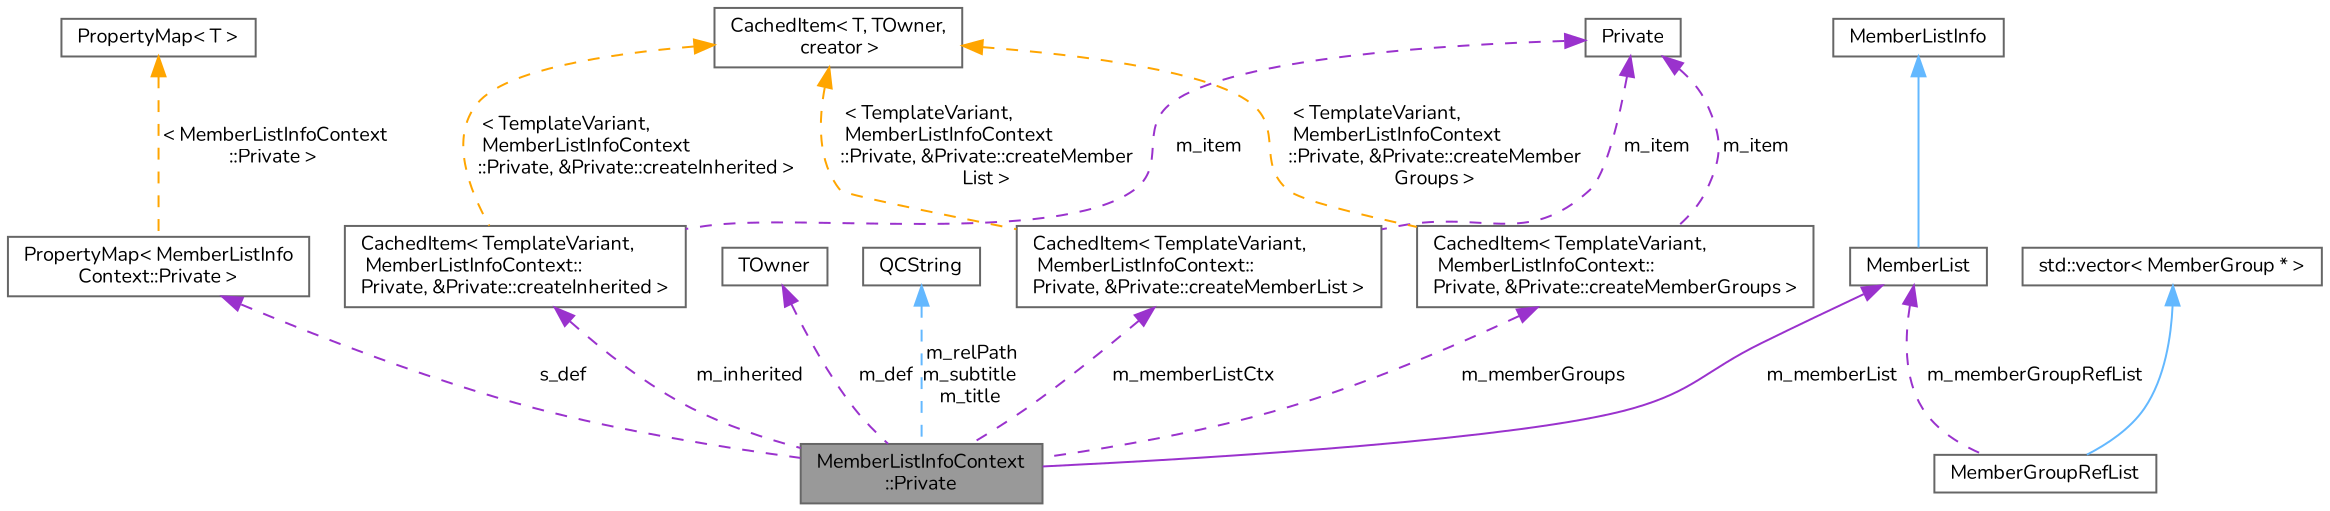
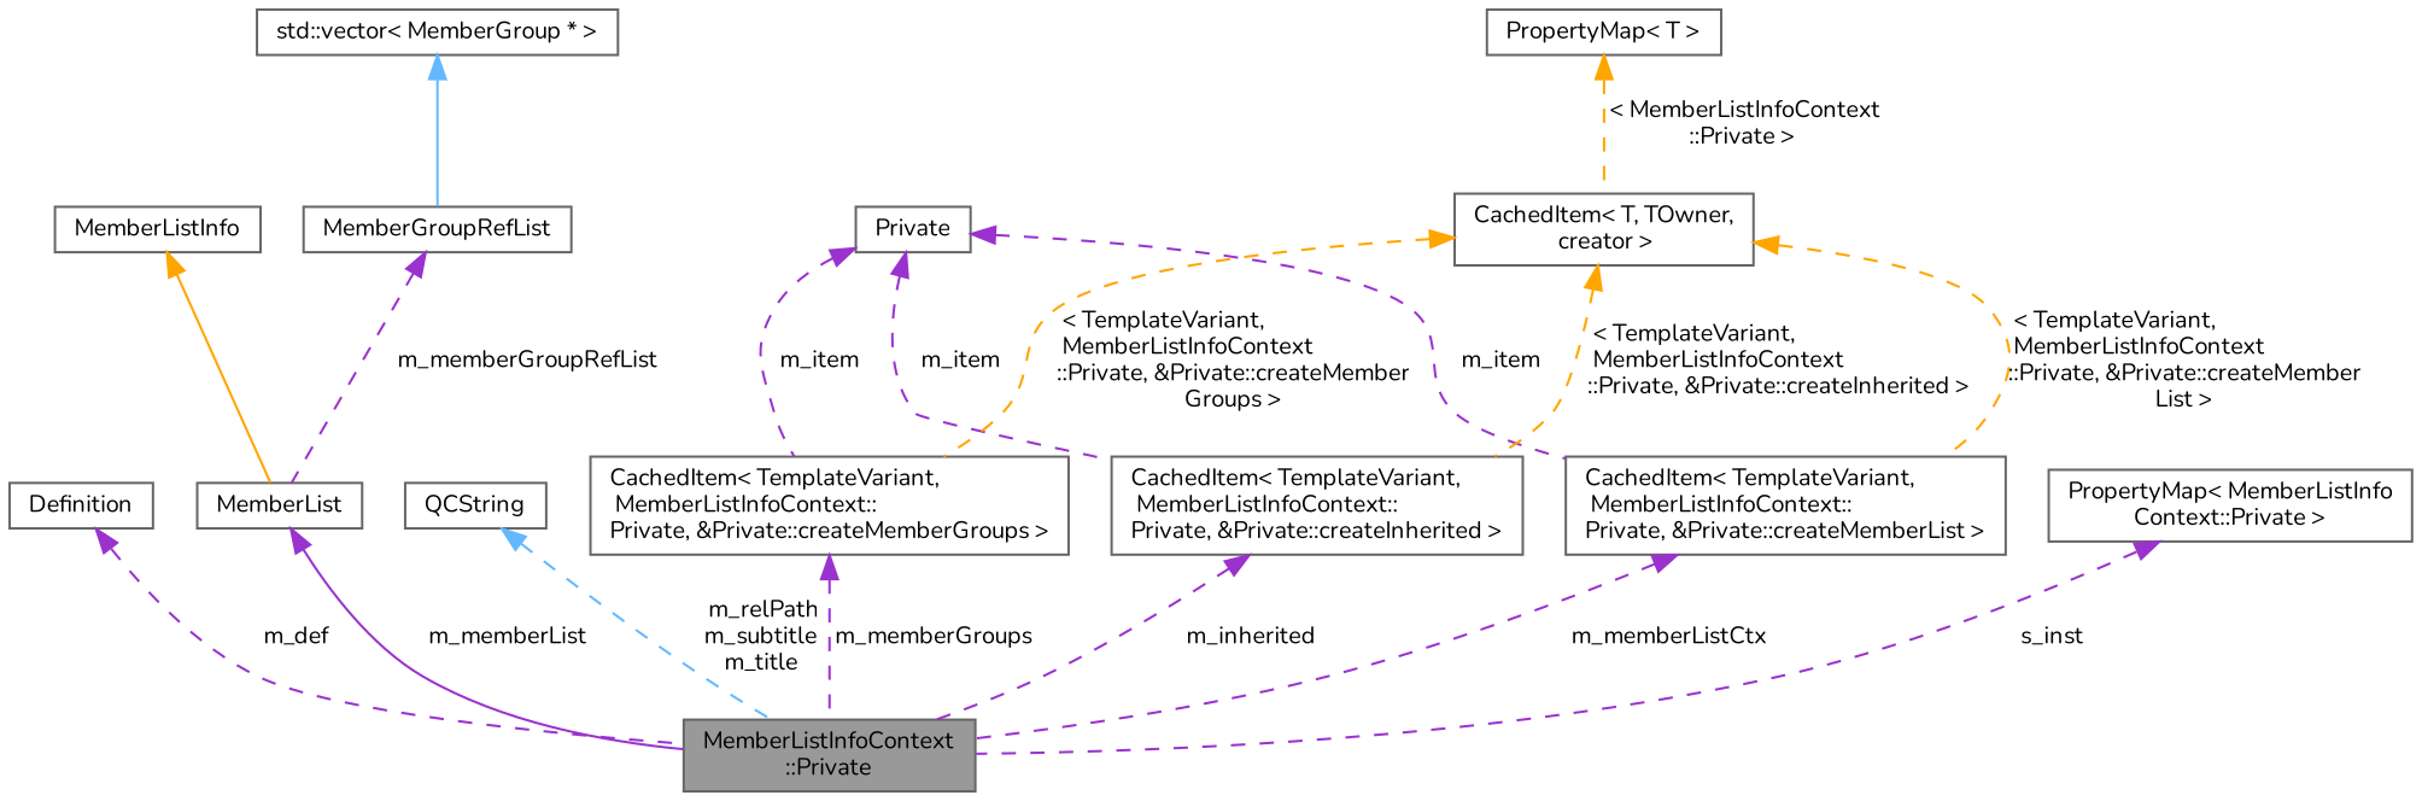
  digraph {
    fontname=Nunito
    rankdir=TB
    node [color=gray40 fillcolor=white fontname=Nunito fontsize=10 shape=box style=filled]
    edge [color=darkorchid3 dir=back fontname=Nunito fontsize=10 labelfontname=Helvetica labelfontsize=10 style=dashed]
    n1 [fillcolor=grey60 fontcolor=black height=0.2 label="MemberListInfoContext\l::Private" width=0.4]
-   n2 [height=0.2 label=TOwner width=0.4]
+   n2 [height=0.2 label=Definition width=0.4]
    n3 [height=0.2 label=MemberList width=0.4]
    n4 [height=0.2 label=MemberListInfo width=0.4]
    n5 [height=0.2 label=MemberGroupRefList width=0.4]
    n6 [height=0.2 label="std::vector\< MemberGroup * \>" width=0.4]
    n7 [height=0.2 label=QCString width=0.4]
    n8 [height=0.2 label="CachedItem\< TemplateVariant,\l MemberListInfoContext::\lPrivate, &Private::createMemberList \>" width=0.4]
    n9 [height=0.2 label=Private width=0.4]
    n10 [height=0.2 label="CachedItem\< TemplateVariant,\l MemberListInfoContext::\lPrivate, &Private::createMemberGroups \>" width=0.4]
    n11 [height=0.2 label="CachedItem\< TemplateVariant,\l MemberListInfoContext::\lPrivate, &Private::createInherited \>" width=0.4]
    n12 [height=0.2 label="CachedItem\< T, TOwner,\l creator \>" width=0.4]
    n13 [height=0.2 label="PropertyMap\< MemberListInfo\lContext::Private \>" width=0.4]
    n14 [height=0.2 label="PropertyMap\< T \>" width=0.4]
    n2 -> n1 [label=" m_def"]
    n3 -> n1 [label=" m_memberList" style=solid]
-   n4 -> n3 [color=steelblue1 style=solid]
-   n3 -> n5 [label=" m_memberGroupRefList"]
+   n4 -> n3 [color=orange style=solid]
+   n5 -> n3 [label=" m_memberGroupRefList"]
    n6 -> n5 [color=steelblue1 style=solid]
    n7 -> n1 [color=steelblue1 label=" m_relPath\nm_subtitle\nm_title"]
    n8 -> n1 [label=" m_memberListCtx"]
    n9 -> n8 [label=" m_item"]
    n9 -> n10 [label=" m_item"]
    n9 -> n11 [label=" m_item"]
    n10 -> n1 [label=" m_memberGroups"]
    n11 -> n1 [label=" m_inherited"]
    n12 -> n8 [color=orange label=" \< TemplateVariant,\l MemberListInfoContext\l::Private, &Private::createMember\lList \>"]
    n12 -> n10 [color=orange label=" \< TemplateVariant,\l MemberListInfoContext\l::Private, &Private::createMember\lGroups \>"]
    n12 -> n11 [color=orange label=" \< TemplateVariant,\l MemberListInfoContext\l::Private, &Private::createInherited \>"]
-   n13 -> n1 [label=" s_def"]
-   n14 -> n13 [color=orange label=" \< MemberListInfoContext\l::Private \>"]
+   n13 -> n1 [label=" s_inst"]
+   n14 -> n12 [color=orange label=" \< MemberListInfoContext\l::Private \>"]
  }
